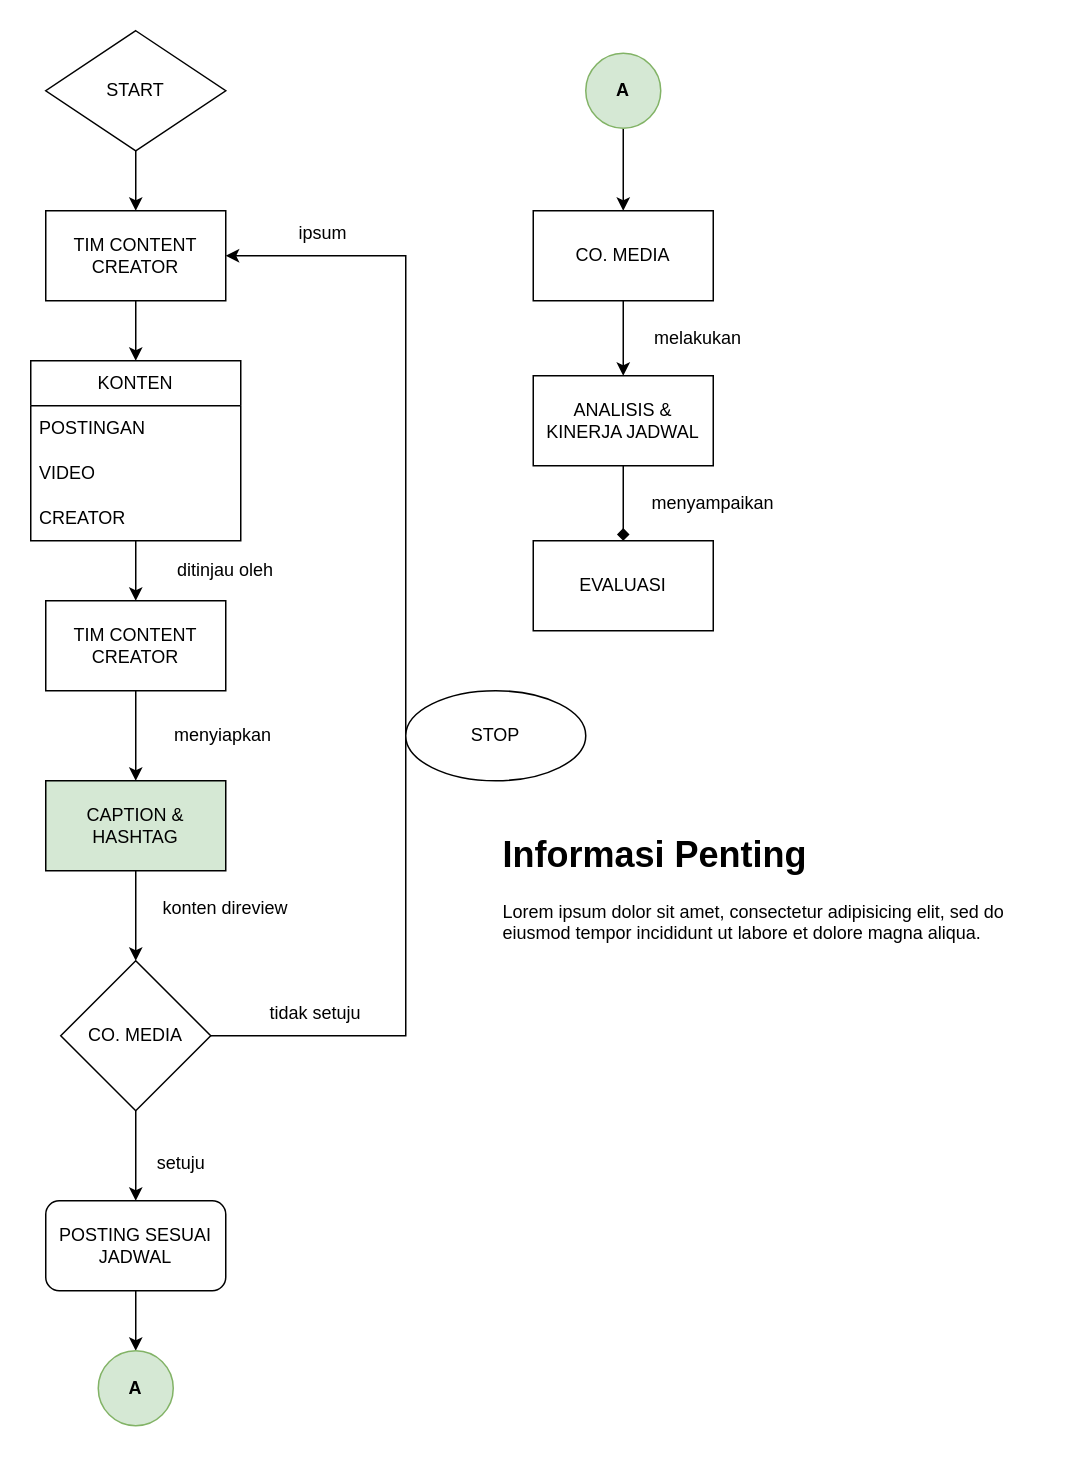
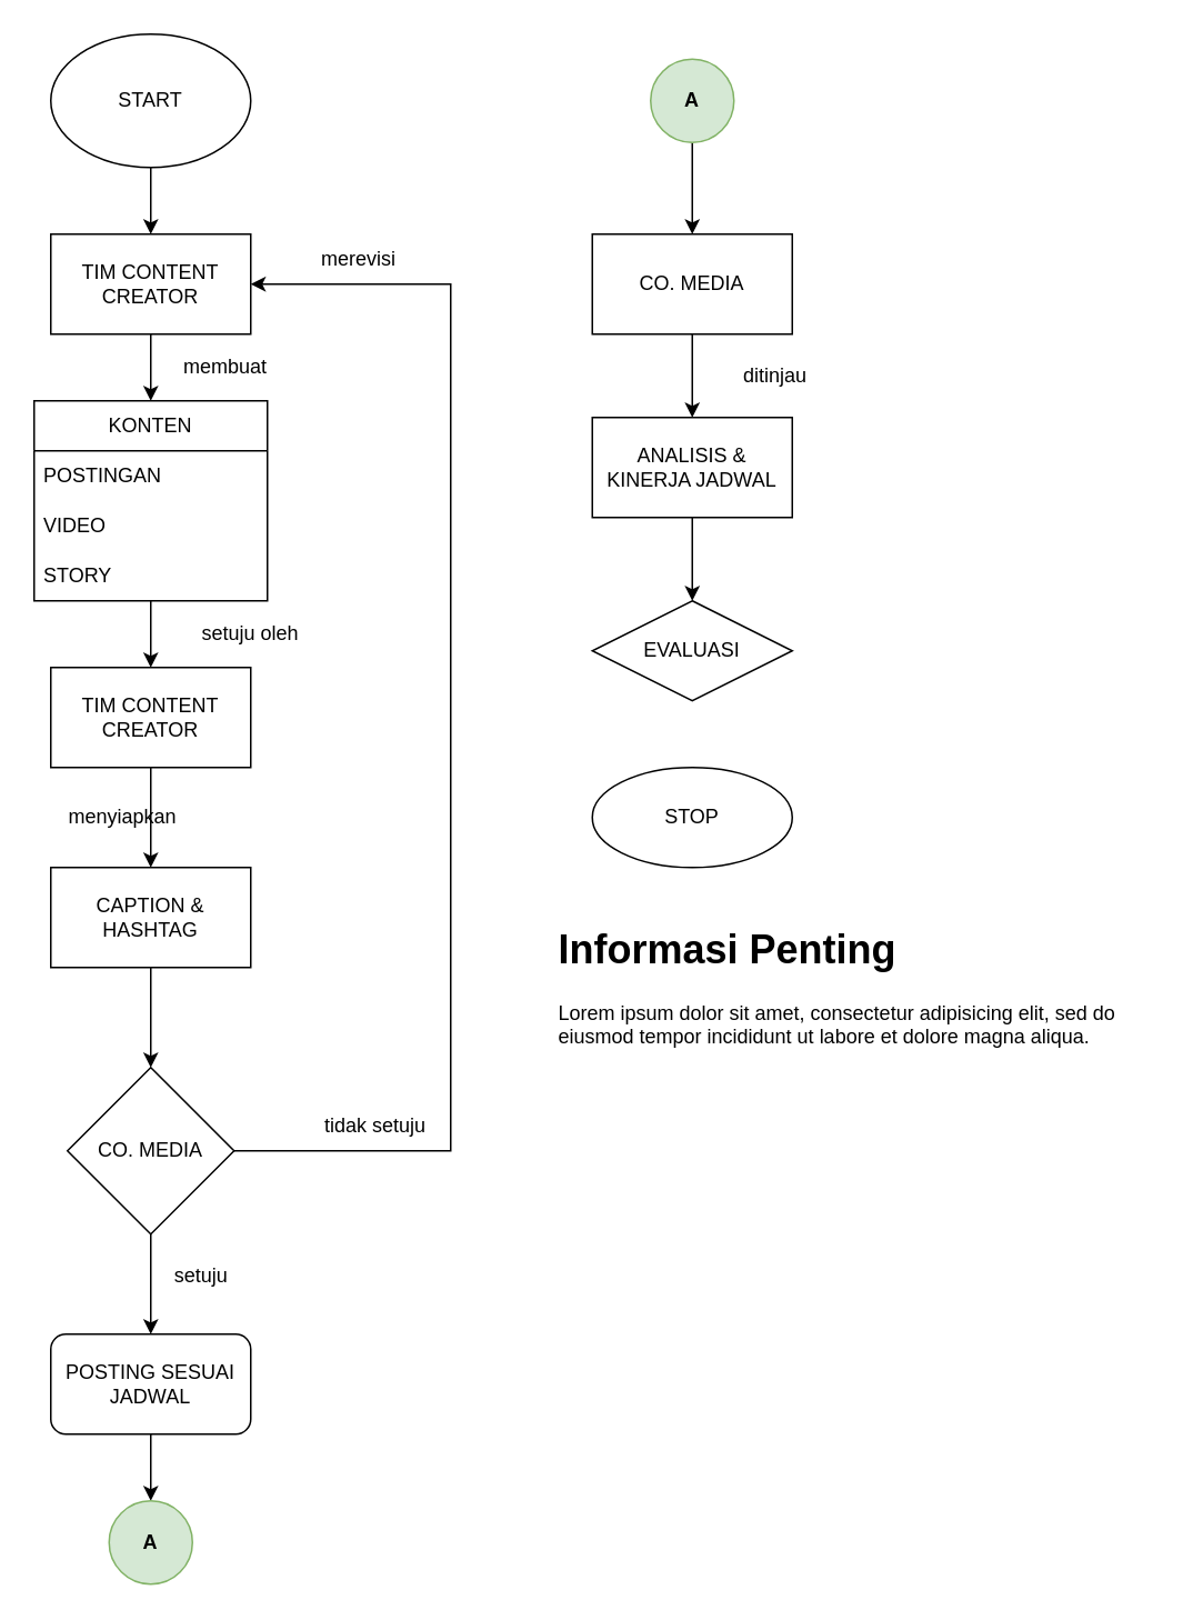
  <mxCell id="0" />
  <mxCell id="1" parent="0" />
  <mxCell id="2" value="" style="edgeStyle=orthogonalEdgeStyle;rounded=0;orthogonalLoop=1;jettySize=auto;html=1;" parent="1" source="3" target="5" edge="1"><mxGeometry relative="1" as="geometry" /></mxCell>
- <mxCell id="3" value="START" style="rhombus;whiteSpace=wrap;html=1;" parent="1" vertex="1"><mxGeometry x="30" y="20" width="120" height="80" as="geometry" /></mxCell>
+ <mxCell id="3" value="START" style="ellipse;whiteSpace=wrap;html=1;" parent="1" vertex="1"><mxGeometry x="30" y="20" width="120" height="80" as="geometry" /></mxCell>
  <mxCell id="4" style="edgeStyle=orthogonalEdgeStyle;rounded=0;orthogonalLoop=1;jettySize=auto;html=1;" parent="1" source="5" target="33" edge="1"><mxGeometry relative="1" as="geometry" /></mxCell>
  <mxCell id="5" value="TIM CONTENT CREATOR" style="rounded=0;whiteSpace=wrap;html=1;" parent="1" vertex="1"><mxGeometry x="30" y="140" width="120" height="60" as="geometry" /></mxCell>
  <mxCell id="6" value="" style="edgeStyle=orthogonalEdgeStyle;rounded=0;orthogonalLoop=1;jettySize=auto;html=1;" parent="1" source="7" target="9" edge="1"><mxGeometry relative="1" as="geometry" /></mxCell>
  <mxCell id="7" value="TIM CONTENT CREATOR" style="whiteSpace=wrap;html=1;fontStyle=0;startSize=30;" parent="1" vertex="1"><mxGeometry x="30" y="400" width="120" height="60" as="geometry" /></mxCell>
  <mxCell id="8" style="edgeStyle=orthogonalEdgeStyle;rounded=0;orthogonalLoop=1;jettySize=auto;html=1;" parent="1" source="9" target="14" edge="1"><mxGeometry relative="1" as="geometry" /></mxCell>
- <mxCell id="9" value="CAPTION &amp;amp; HASHTAG" style="whiteSpace=wrap;html=1;fontStyle=0;startSize=30;fillColor=#d5e8d4;" parent="1" vertex="1"><mxGeometry x="30" y="520" width="120" height="60" as="geometry" /></mxCell>
+ <mxCell id="9" value="CAPTION &amp;amp; HASHTAG" style="whiteSpace=wrap;html=1;fontStyle=0;startSize=30;" parent="1" vertex="1"><mxGeometry x="30" y="520" width="120" height="60" as="geometry" /></mxCell>
  <mxCell id="10" value="" style="edgeStyle=orthogonalEdgeStyle;rounded=0;orthogonalLoop=1;jettySize=auto;html=1;" parent="1" source="11" target="15" edge="1"><mxGeometry relative="1" as="geometry" /></mxCell>
  <mxCell id="11" value="POSTING SESUAI JADWAL" style="whiteSpace=wrap;html=1;fontStyle=0;startSize=30;rounded=1;" parent="1" vertex="1"><mxGeometry x="30" y="800" width="120" height="60" as="geometry" /></mxCell>
  <mxCell id="12" style="edgeStyle=orthogonalEdgeStyle;rounded=0;orthogonalLoop=1;jettySize=auto;html=1;entryX=1;entryY=0.5;entryDx=0;entryDy=0;" parent="1" source="14" target="5" edge="1"><mxGeometry relative="1" as="geometry"><Array as="points"><mxPoint x="270" y="690" /><mxPoint x="270" y="170" /></Array></mxGeometry></mxCell>
  <mxCell id="13" style="edgeStyle=orthogonalEdgeStyle;rounded=0;orthogonalLoop=1;jettySize=auto;html=1;" parent="1" source="14" target="11" edge="1"><mxGeometry relative="1" as="geometry" /></mxCell>
  <mxCell id="14" value="CO. MEDIA" style="rhombus;whiteSpace=wrap;html=1;" parent="1" vertex="1"><mxGeometry x="40" y="640" width="100" height="100" as="geometry" /></mxCell>
  <mxCell id="15" value="A" style="ellipse;whiteSpace=wrap;html=1;aspect=fixed;fillColor=#d5e8d4;strokeColor=#82b366;fontStyle=1" parent="1" vertex="1"><mxGeometry x="65" y="900" width="50" height="50" as="geometry" /></mxCell>
  <mxCell id="16" style="edgeStyle=orthogonalEdgeStyle;rounded=0;orthogonalLoop=1;jettySize=auto;html=1;entryX=0.5;entryY=0;entryDx=0;entryDy=0;" parent="1" source="17" target="19" edge="1"><mxGeometry relative="1" as="geometry" /></mxCell>
  <mxCell id="17" value="A" style="ellipse;whiteSpace=wrap;html=1;aspect=fixed;fillColor=#d5e8d4;strokeColor=#82b366;fontStyle=1" parent="1" vertex="1"><mxGeometry x="390" y="35" width="50" height="50" as="geometry" /></mxCell>
  <mxCell id="18" style="edgeStyle=orthogonalEdgeStyle;rounded=0;orthogonalLoop=1;jettySize=auto;html=1;" parent="1" source="19" target="21" edge="1"><mxGeometry relative="1" as="geometry" /></mxCell>
  <mxCell id="19" value="CO. MEDIA" style="rounded=0;whiteSpace=wrap;html=1;" parent="1" vertex="1"><mxGeometry x="355" y="140" width="120" height="60" as="geometry" /></mxCell>
- <mxCell id="20" value="" style="edgeStyle=orthogonalEdgeStyle;rounded=0;orthogonalLoop=1;jettySize=auto;html=1;endArrow=diamond;" parent="1" source="21" target="22" edge="1"><mxGeometry relative="1" as="geometry" /></mxCell>
+ <mxCell id="20" value="" style="edgeStyle=orthogonalEdgeStyle;rounded=0;orthogonalLoop=1;jettySize=auto;html=1;" parent="1" source="21" target="22" edge="1"><mxGeometry relative="1" as="geometry" /></mxCell>
  <mxCell id="21" value="ANALISIS &amp;amp; KINERJA JADWAL" style="rounded=0;whiteSpace=wrap;html=1;" parent="1" vertex="1"><mxGeometry x="355" y="250" width="120" height="60" as="geometry" /></mxCell>
- <mxCell id="22" value="EVALUASI" style="rounded=0;whiteSpace=wrap;html=1;" parent="1" vertex="1"><mxGeometry x="355" y="360" width="120" height="60" as="geometry" /></mxCell>
- <mxCell id="23" value="STOP" style="ellipse;whiteSpace=wrap;html=1;" parent="1" vertex="1"><mxGeometry x="270" y="460" width="120" height="60" as="geometry" /></mxCell>
- <mxCell id="25" value="ditinjau oleh" style="text;html=1;strokeColor=none;fillColor=none;align=center;verticalAlign=middle;whiteSpace=wrap;rounded=0;" parent="1" vertex="1"><mxGeometry x="95" y="365" width="110" height="30" as="geometry" /></mxCell>
- <mxCell id="26" value="menyiapkan&amp;nbsp;" style="text;html=1;strokeColor=none;fillColor=none;align=center;verticalAlign=middle;whiteSpace=wrap;rounded=0;" parent="1" vertex="1"><mxGeometry x="90" y="475" width="120" height="30" as="geometry" /></mxCell>
- <mxCell id="27" value="konten direview" style="text;html=1;strokeColor=none;fillColor=none;align=center;verticalAlign=middle;whiteSpace=wrap;rounded=0;" parent="1" vertex="1"><mxGeometry x="90" y="590" width="120" height="30" as="geometry" /></mxCell>
- <mxCell id="28" value="tidak setuju" style="text;html=1;strokeColor=none;fillColor=none;align=center;verticalAlign=middle;whiteSpace=wrap;rounded=0;" parent="1" vertex="1"><mxGeometry x="160" y="660" width="100" height="30" as="geometry" /></mxCell>
- <mxCell id="29" value="setuju" style="text;html=1;strokeColor=none;fillColor=none;align=center;verticalAlign=middle;whiteSpace=wrap;rounded=0;" parent="1" vertex="1"><mxGeometry x="90" y="760" width="61" height="30" as="geometry" /></mxCell>
- <mxCell id="30" value="melakukan" style="text;html=1;strokeColor=none;fillColor=none;align=center;verticalAlign=middle;whiteSpace=wrap;rounded=0;" parent="1" vertex="1"><mxGeometry x="420" y="210" width="90" height="30" as="geometry" /></mxCell>
- <mxCell id="31" value="menyampaikan" style="text;html=1;strokeColor=none;fillColor=none;align=center;verticalAlign=middle;whiteSpace=wrap;rounded=0;" parent="1" vertex="1"><mxGeometry x="430" y="320" width="90" height="30" as="geometry" /></mxCell>
+ <mxCell id="22" value="EVALUASI" style="rhombus;whiteSpace=wrap;html=1;" parent="1" vertex="1"><mxGeometry x="355" y="360" width="120" height="60" as="geometry" /></mxCell>
+ <mxCell id="23" value="STOP" style="ellipse;whiteSpace=wrap;html=1;" parent="1" vertex="1"><mxGeometry x="355" y="460" width="120" height="60" as="geometry" /></mxCell>
+ <mxCell id="24" value="membuat" style="text;html=1;strokeColor=none;fillColor=none;align=center;verticalAlign=middle;whiteSpace=wrap;rounded=0;" parent="1" vertex="1"><mxGeometry x="100" y="205" width="70" height="30" as="geometry" /></mxCell>
+ <mxCell id="25" value="setuju oleh" style="text;html=1;strokeColor=none;fillColor=none;align=center;verticalAlign=middle;whiteSpace=wrap;rounded=0;" parent="1" vertex="1"><mxGeometry x="95" y="365" width="110" height="30" as="geometry" /></mxCell>
+ <mxCell id="26" value="menyiapkan&amp;nbsp;" style="text;html=1;strokeColor=none;fillColor=none;align=center;verticalAlign=middle;whiteSpace=wrap;rounded=0;" parent="1" vertex="1"><mxGeometry x="15" y="475" width="120" height="30" as="geometry" /></mxCell>
+ <mxCell id="28" value="tidak setuju" style="text;html=1;strokeColor=none;fillColor=none;align=center;verticalAlign=middle;whiteSpace=wrap;rounded=0;" parent="1" vertex="1"><mxGeometry x="175" y="660" width="100" height="30" as="geometry" /></mxCell>
+ <mxCell id="29" value="setuju" style="text;html=1;strokeColor=none;fillColor=none;align=center;verticalAlign=middle;whiteSpace=wrap;rounded=0;" parent="1" vertex="1"><mxGeometry x="90" y="750" width="61" height="30" as="geometry" /></mxCell>
+ <mxCell id="30" value="ditinjau" style="text;html=1;strokeColor=none;fillColor=none;align=center;verticalAlign=middle;whiteSpace=wrap;rounded=0;" parent="1" vertex="1"><mxGeometry x="420" y="210" width="90" height="30" as="geometry" /></mxCell>
  <mxCell id="32" style="edgeStyle=orthogonalEdgeStyle;rounded=0;orthogonalLoop=1;jettySize=auto;html=1;entryX=0.5;entryY=0;entryDx=0;entryDy=0;" parent="1" source="33" target="7" edge="1"><mxGeometry relative="1" as="geometry" /></mxCell>
  <mxCell id="33" value="KONTEN" style="swimlane;fontStyle=0;childLayout=stackLayout;horizontal=1;startSize=30;horizontalStack=0;resizeParent=1;resizeParentMax=0;resizeLast=0;collapsible=1;marginBottom=0;whiteSpace=wrap;html=1;" parent="1" vertex="1"><mxGeometry x="20" y="240" width="140" height="120" as="geometry" /></mxCell>
  <mxCell id="34" value="POSTINGAN" style="text;strokeColor=none;fillColor=none;align=left;verticalAlign=middle;spacingLeft=4;spacingRight=4;overflow=hidden;points=[[0,0.5],[1,0.5]];portConstraint=eastwest;rotatable=0;whiteSpace=wrap;html=1;" parent="33" vertex="1"><mxGeometry y="30" width="140" height="30" as="geometry" /></mxCell>
  <mxCell id="35" value="VIDEO" style="text;strokeColor=none;fillColor=none;align=left;verticalAlign=middle;spacingLeft=4;spacingRight=4;overflow=hidden;points=[[0,0.5],[1,0.5]];portConstraint=eastwest;rotatable=0;whiteSpace=wrap;html=1;" parent="33" vertex="1"><mxGeometry y="60" width="140" height="30" as="geometry" /></mxCell>
- <mxCell id="36" value="CREATOR" style="text;strokeColor=none;fillColor=none;align=left;verticalAlign=middle;spacingLeft=4;spacingRight=4;overflow=hidden;points=[[0,0.5],[1,0.5]];portConstraint=eastwest;rotatable=0;whiteSpace=wrap;html=1;" parent="33" vertex="1"><mxGeometry y="90" width="140" height="30" as="geometry" /></mxCell>
+ <mxCell id="36" value="STORY" style="text;strokeColor=none;fillColor=none;align=left;verticalAlign=middle;spacingLeft=4;spacingRight=4;overflow=hidden;points=[[0,0.5],[1,0.5]];portConstraint=eastwest;rotatable=0;whiteSpace=wrap;html=1;" parent="33" vertex="1"><mxGeometry y="90" width="140" height="30" as="geometry" /></mxCell>
  <mxCell id="37" value="&lt;h1&gt;Informasi Penting&lt;br&gt;&lt;/h1&gt;&lt;p&gt;Lorem ipsum dolor sit amet, consectetur adipisicing elit, sed do eiusmod tempor incididunt ut labore et dolore magna aliqua.&lt;/p&gt;" style="text;html=1;strokeColor=none;fillColor=none;spacing=5;spacingTop=-20;whiteSpace=wrap;overflow=hidden;rounded=0;" parent="1" vertex="1"><mxGeometry x="330" y="550" width="370" height="160" as="geometry" /></mxCell>
- <mxCell id="38" value="ipsum" style="text;html=1;strokeColor=none;fillColor=none;align=center;verticalAlign=middle;whiteSpace=wrap;rounded=0;" vertex="1" parent="1"><mxGeometry x="180" y="140" width="70" height="30" as="geometry" /></mxCell>
+ <mxCell id="38" value="merevisi" style="text;html=1;strokeColor=none;fillColor=none;align=center;verticalAlign=middle;whiteSpace=wrap;rounded=0;" vertex="1" parent="1"><mxGeometry x="180" y="140" width="70" height="30" as="geometry" /></mxCell>
